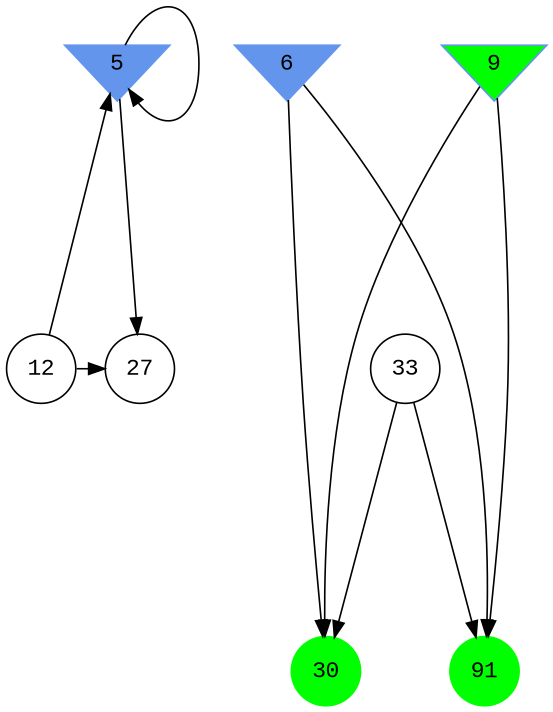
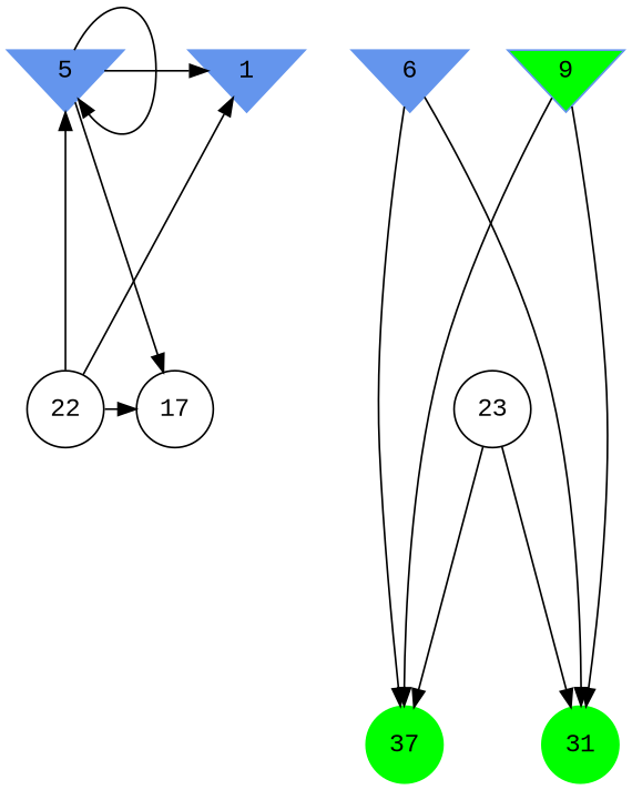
  digraph {
    fontname="Liberation Mono"
    ranksep=2.0
    node [color=cornflowerblue fontname="Liberation Mono" shape=circle style=filled]
    edge [fontname="Liberation Mono"]
+   1 [shape=invtriangle]
    5 [shape=invtriangle]
    6 [shape=invtriangle]
    9 [fillcolor=green shape=invtriangle]
-   22 [color=black label=12 style=""]
-   23 [color=black label=33 style=""]
-   27 [color=black style=""]
-   30 [color=green]
-   31 [color=green label=91]
+   22 [color=black style=""]
+   23 [color=black style=""]
+   27 [color=black label=17 style=""]
+   30 [color=green label=37]
+   31 [color=green]
    subgraph sub_1 {
      rank=same
+     1
      5
      6
      9
    }
    subgraph sub_2 {
      rank=same
      22
      23
      27
    }
    subgraph sub_3 {
      rank=same
      30
      31
    }
+   5 -> 1
    5 -> 5
    5 -> 27
    6 -> 30
    6 -> 31
    9 -> 30
    9 -> 31
+   22 -> 1
    22 -> 5
    22 -> 27
    23 -> 30
    23 -> 31
  }
